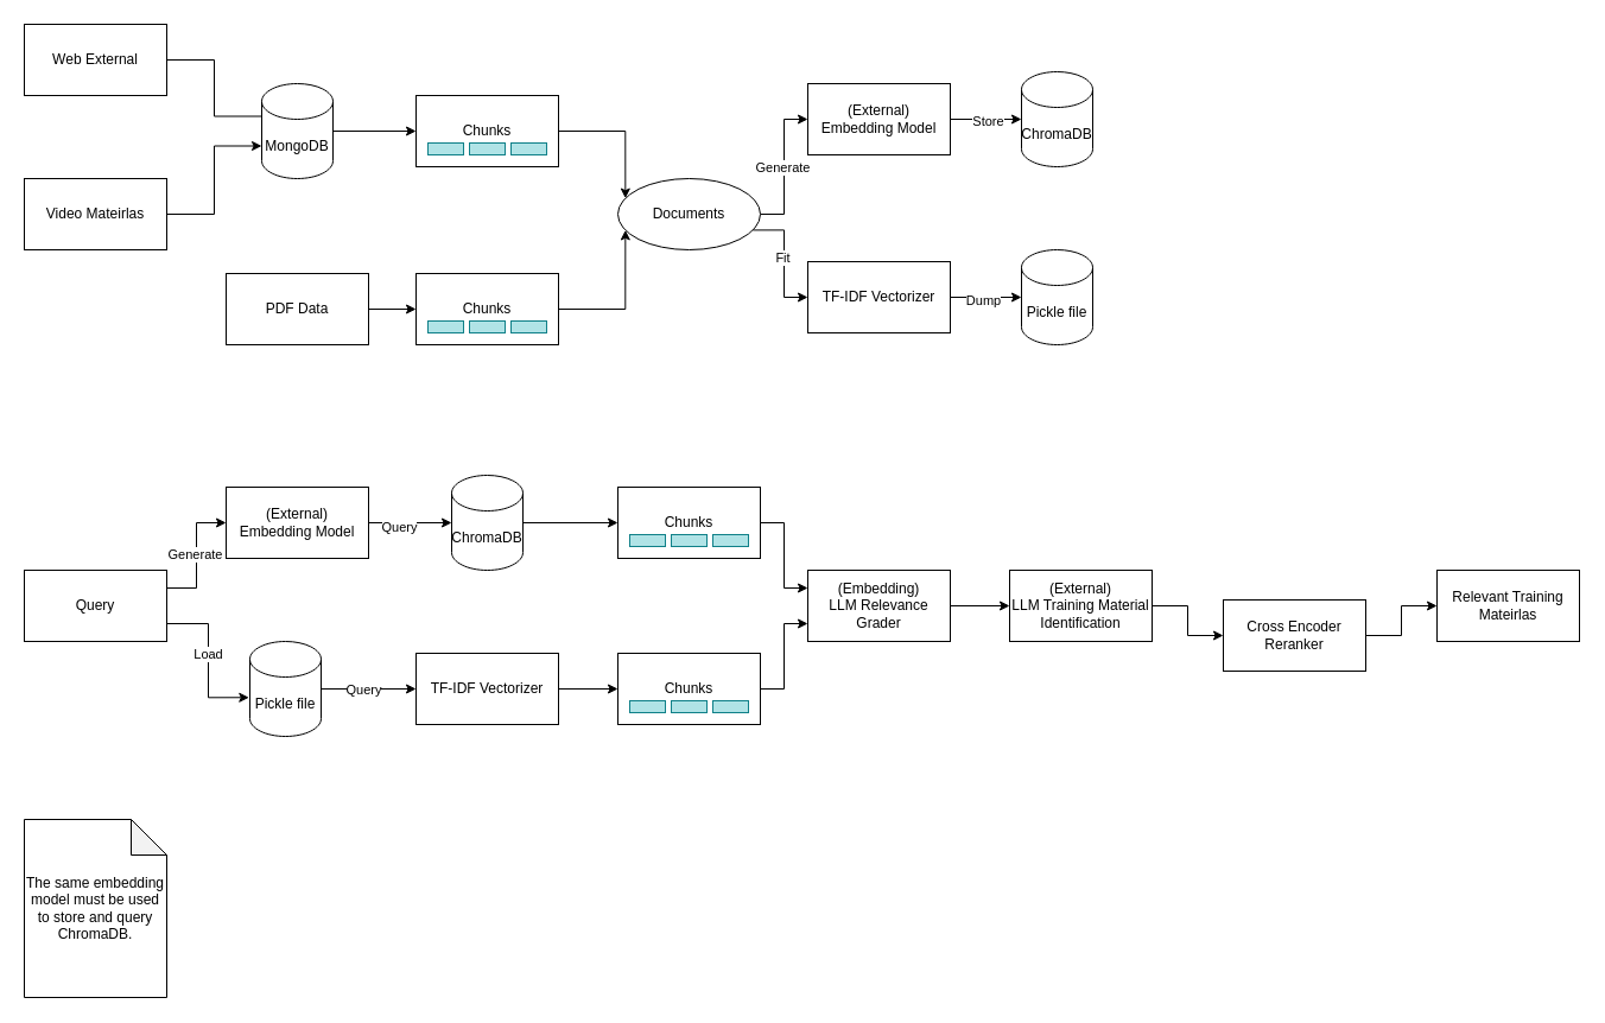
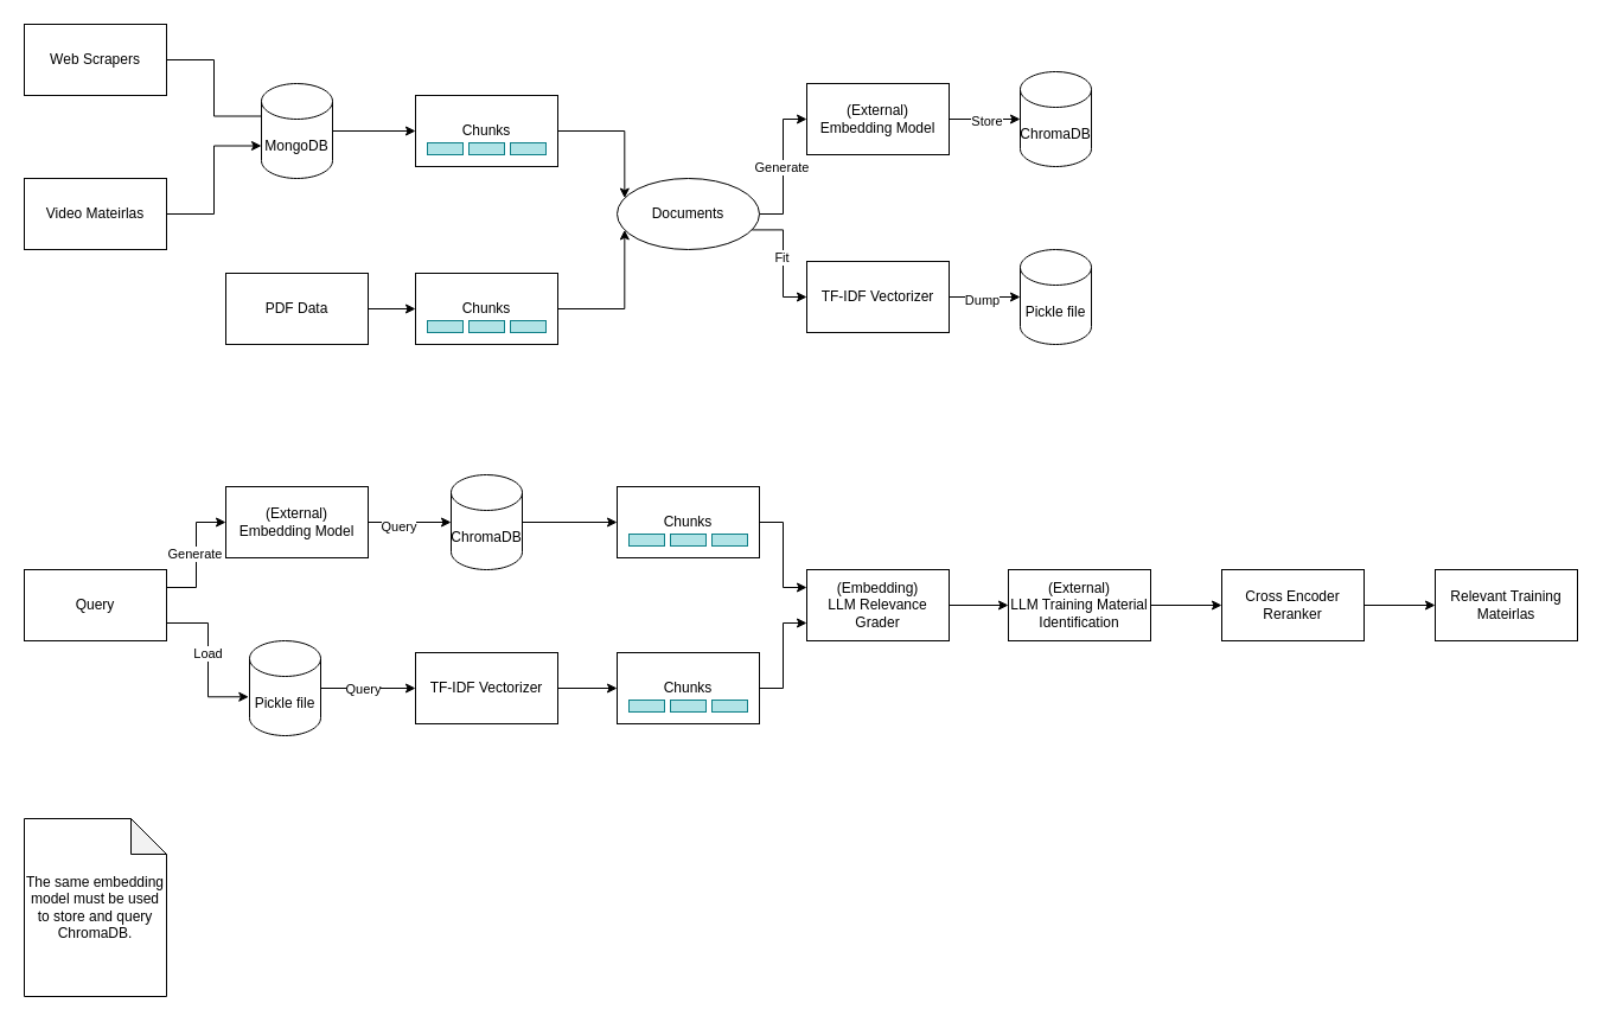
  <mxCell id="0" />
  <mxCell id="1" parent="0" />
  <mxCell id="2" style="edgeStyle=orthogonalEdgeStyle;rounded=0;orthogonalLoop=1;jettySize=auto;html=1;exitX=1;exitY=0.5;exitDx=0;exitDy=0;exitPerimeter=0;" edge="1" parent="1" source="3" target="15"><mxGeometry relative="1" as="geometry" /></mxCell>
  <mxCell id="3" value="MongoDB" style="shape=cylinder3;whiteSpace=wrap;html=1;boundedLbl=1;backgroundOutline=1;size=15;" vertex="1" parent="1"><mxGeometry x="220" y="70" width="60" height="80" as="geometry" /></mxCell>
- <mxCell id="4" value="Web External" style="rounded=0;whiteSpace=wrap;html=1;" vertex="1" parent="1"><mxGeometry x="20" y="20" width="120" height="60" as="geometry" /></mxCell>
+ <mxCell id="4" value="Web Scrapers" style="rounded=0;whiteSpace=wrap;html=1;" vertex="1" parent="1"><mxGeometry x="20" y="20" width="120" height="60" as="geometry" /></mxCell>
  <mxCell id="5" value="Video Mateirlas" style="rounded=0;whiteSpace=wrap;html=1;" vertex="1" parent="1"><mxGeometry x="20" y="150" width="120" height="60" as="geometry" /></mxCell>
  <mxCell id="6" style="edgeStyle=orthogonalEdgeStyle;rounded=0;orthogonalLoop=1;jettySize=auto;html=1;exitX=1;exitY=0.5;exitDx=0;exitDy=0;entryX=0;entryY=0;entryDx=0;entryDy=27.5;entryPerimeter=0;endArrow=none;" edge="1" parent="1" source="4" target="3"><mxGeometry relative="1" as="geometry" /></mxCell>
  <mxCell id="7" style="edgeStyle=orthogonalEdgeStyle;rounded=0;orthogonalLoop=1;jettySize=auto;html=1;exitX=1;exitY=0.5;exitDx=0;exitDy=0;entryX=0;entryY=0;entryDx=0;entryDy=52.5;entryPerimeter=0;" edge="1" parent="1" source="5" target="3"><mxGeometry relative="1" as="geometry" /></mxCell>
  <mxCell id="8" style="edgeStyle=orthogonalEdgeStyle;rounded=0;orthogonalLoop=1;jettySize=auto;html=1;exitX=1;exitY=0.5;exitDx=0;exitDy=0;entryX=0;entryY=0.5;entryDx=0;entryDy=0;" edge="1" parent="1" source="9" target="20"><mxGeometry relative="1" as="geometry" /></mxCell>
  <mxCell id="9" value="PDF Data" style="rounded=0;whiteSpace=wrap;html=1;" vertex="1" parent="1"><mxGeometry x="190" y="230" width="120" height="60" as="geometry" /></mxCell>
  <mxCell id="10" style="edgeStyle=orthogonalEdgeStyle;rounded=0;orthogonalLoop=1;jettySize=auto;html=1;exitX=1;exitY=0.25;exitDx=0;exitDy=0;entryX=0;entryY=0.5;entryDx=0;entryDy=0;" edge="1" parent="1" source="12" target="37"><mxGeometry relative="1" as="geometry" /></mxCell>
  <mxCell id="11" value="Generate" style="edgeLabel;html=1;align=center;verticalAlign=middle;resizable=0;points=[];" vertex="1" connectable="0" parent="10"><mxGeometry x="0.028" y="2" relative="1" as="geometry"><mxPoint as="offset" /></mxGeometry></mxCell>
  <mxCell id="12" value="Query" style="rounded=0;whiteSpace=wrap;html=1;" vertex="1" parent="1"><mxGeometry x="20" y="480" width="120" height="60" as="geometry" /></mxCell>
  <mxCell id="13" value="Relevant Training&lt;div&gt;Mateirlas&lt;/div&gt;" style="rounded=0;whiteSpace=wrap;html=1;" vertex="1" parent="1"><mxGeometry x="1210" y="480" width="120" height="60" as="geometry" /></mxCell>
  <mxCell id="14" style="edgeStyle=orthogonalEdgeStyle;rounded=0;orthogonalLoop=1;jettySize=auto;html=1;exitX=1;exitY=0.5;exitDx=0;exitDy=0;entryX=0;entryY=0.25;entryDx=0;entryDy=0;" edge="1" parent="1" source="15" target="28"><mxGeometry relative="1" as="geometry" /></mxCell>
  <mxCell id="15" value="Chunks" style="rounded=0;whiteSpace=wrap;html=1;" vertex="1" parent="1"><mxGeometry x="350" y="80" width="120" height="60" as="geometry" /></mxCell>
  <mxCell id="16" value="" style="rounded=0;whiteSpace=wrap;html=1;fillColor=#b0e3e6;strokeColor=#0e8088;" vertex="1" parent="1"><mxGeometry x="360" y="120" width="30" height="10" as="geometry" /></mxCell>
  <mxCell id="17" value="" style="rounded=0;whiteSpace=wrap;html=1;fillColor=#b0e3e6;strokeColor=#0e8088;" vertex="1" parent="1"><mxGeometry x="395" y="120" width="30" height="10" as="geometry" /></mxCell>
  <mxCell id="18" value="" style="rounded=0;whiteSpace=wrap;html=1;fillColor=#b0e3e6;strokeColor=#0e8088;" vertex="1" parent="1"><mxGeometry x="430" y="120" width="30" height="10" as="geometry" /></mxCell>
  <mxCell id="19" style="edgeStyle=orthogonalEdgeStyle;rounded=0;orthogonalLoop=1;jettySize=auto;html=1;exitX=1;exitY=0.5;exitDx=0;exitDy=0;entryX=0;entryY=0.75;entryDx=0;entryDy=0;" edge="1" parent="1" source="20" target="28"><mxGeometry relative="1" as="geometry" /></mxCell>
  <mxCell id="20" value="Chunks" style="rounded=0;whiteSpace=wrap;html=1;" vertex="1" parent="1"><mxGeometry x="350" y="230" width="120" height="60" as="geometry" /></mxCell>
  <mxCell id="21" value="" style="rounded=0;whiteSpace=wrap;html=1;fillColor=#b0e3e6;strokeColor=#0e8088;" vertex="1" parent="1"><mxGeometry x="360" y="270" width="30" height="10" as="geometry" /></mxCell>
  <mxCell id="22" value="" style="rounded=0;whiteSpace=wrap;html=1;fillColor=#b0e3e6;strokeColor=#0e8088;" vertex="1" parent="1"><mxGeometry x="395" y="270" width="30" height="10" as="geometry" /></mxCell>
  <mxCell id="23" value="" style="rounded=0;whiteSpace=wrap;html=1;fillColor=#b0e3e6;strokeColor=#0e8088;" vertex="1" parent="1"><mxGeometry x="430" y="270" width="30" height="10" as="geometry" /></mxCell>
  <mxCell id="24" style="edgeStyle=orthogonalEdgeStyle;rounded=0;orthogonalLoop=1;jettySize=auto;html=1;exitX=1;exitY=0.5;exitDx=0;exitDy=0;entryX=0;entryY=0.5;entryDx=0;entryDy=0;" edge="1" parent="1" source="28" target="30"><mxGeometry relative="1" as="geometry" /></mxCell>
  <mxCell id="25" value="Generate" style="edgeLabel;html=1;align=center;verticalAlign=middle;resizable=0;points=[];" vertex="1" connectable="0" parent="24"><mxGeometry x="0.124" y="2" relative="1" as="geometry"><mxPoint y="7" as="offset" /></mxGeometry></mxCell>
  <mxCell id="26" style="edgeStyle=orthogonalEdgeStyle;rounded=0;orthogonalLoop=1;jettySize=auto;html=1;exitX=1;exitY=0.75;exitDx=0;exitDy=0;entryX=0;entryY=0.5;entryDx=0;entryDy=0;" edge="1" parent="1" source="28" target="33"><mxGeometry relative="1" as="geometry" /></mxCell>
  <mxCell id="27" value="Fit" style="edgeLabel;html=1;align=center;verticalAlign=middle;resizable=0;points=[];" vertex="1" connectable="0" parent="26"><mxGeometry x="-0.21" y="-2" relative="1" as="geometry"><mxPoint y="8" as="offset" /></mxGeometry></mxCell>
  <mxCell id="28" value="Documents" style="ellipse;whiteSpace=wrap;html=1;" vertex="1" parent="1"><mxGeometry x="520" y="150" width="120" height="60" as="geometry" /></mxCell>
  <mxCell id="29" value="ChromaDB" style="shape=cylinder3;whiteSpace=wrap;html=1;boundedLbl=1;backgroundOutline=1;size=15;" vertex="1" parent="1"><mxGeometry x="860" y="60" width="60" height="80" as="geometry" /></mxCell>
  <mxCell id="30" value="(External)&lt;div&gt;Embedding Model&lt;/div&gt;" style="rounded=0;whiteSpace=wrap;html=1;" vertex="1" parent="1"><mxGeometry x="680" y="70" width="120" height="60" as="geometry" /></mxCell>
  <mxCell id="31" style="edgeStyle=orthogonalEdgeStyle;rounded=0;orthogonalLoop=1;jettySize=auto;html=1;exitX=1;exitY=0.5;exitDx=0;exitDy=0;entryX=0;entryY=0.5;entryDx=0;entryDy=0;entryPerimeter=0;" edge="1" parent="1" source="30" target="29"><mxGeometry relative="1" as="geometry" /></mxCell>
  <mxCell id="32" value="Store" style="edgeLabel;html=1;align=center;verticalAlign=middle;resizable=0;points=[];" vertex="1" connectable="0" parent="31"><mxGeometry x="0.029" y="-1" relative="1" as="geometry"><mxPoint as="offset" /></mxGeometry></mxCell>
  <mxCell id="33" value="TF-IDF Vectorizer" style="rounded=0;whiteSpace=wrap;html=1;" vertex="1" parent="1"><mxGeometry x="680" y="220" width="120" height="60" as="geometry" /></mxCell>
  <mxCell id="34" value="Pickle file" style="shape=cylinder3;whiteSpace=wrap;html=1;boundedLbl=1;backgroundOutline=1;size=15;" vertex="1" parent="1"><mxGeometry x="860" y="210" width="60" height="80" as="geometry" /></mxCell>
  <mxCell id="35" style="edgeStyle=orthogonalEdgeStyle;rounded=0;orthogonalLoop=1;jettySize=auto;html=1;exitX=1;exitY=0.5;exitDx=0;exitDy=0;entryX=0;entryY=0.5;entryDx=0;entryDy=0;entryPerimeter=0;" edge="1" parent="1" source="33" target="34"><mxGeometry relative="1" as="geometry" /></mxCell>
  <mxCell id="36" value="Dump" style="edgeLabel;html=1;align=center;verticalAlign=middle;resizable=0;points=[];" vertex="1" connectable="0" parent="35"><mxGeometry x="-0.105" y="-2" relative="1" as="geometry"><mxPoint as="offset" /></mxGeometry></mxCell>
  <mxCell id="37" value="(External)&lt;div&gt;Embedding Model&lt;/div&gt;" style="rounded=0;whiteSpace=wrap;html=1;" vertex="1" parent="1"><mxGeometry x="190" y="410" width="120" height="60" as="geometry" /></mxCell>
  <mxCell id="38" style="edgeStyle=orthogonalEdgeStyle;rounded=0;orthogonalLoop=1;jettySize=auto;html=1;exitX=1;exitY=0.5;exitDx=0;exitDy=0;exitPerimeter=0;entryX=0;entryY=0.5;entryDx=0;entryDy=0;" edge="1" parent="1" source="39" target="50"><mxGeometry relative="1" as="geometry" /></mxCell>
  <mxCell id="39" value="ChromaDB" style="shape=cylinder3;whiteSpace=wrap;html=1;boundedLbl=1;backgroundOutline=1;size=15;" vertex="1" parent="1"><mxGeometry x="380" y="400" width="60" height="80" as="geometry" /></mxCell>
  <mxCell id="40" style="edgeStyle=orthogonalEdgeStyle;rounded=0;orthogonalLoop=1;jettySize=auto;html=1;exitX=1;exitY=0.5;exitDx=0;exitDy=0;entryX=0;entryY=0.5;entryDx=0;entryDy=0;entryPerimeter=0;" edge="1" parent="1" source="37" target="39"><mxGeometry relative="1" as="geometry" /></mxCell>
  <mxCell id="41" value="Query" style="edgeLabel;html=1;align=center;verticalAlign=middle;resizable=0;points=[];" vertex="1" connectable="0" parent="40"><mxGeometry x="-0.28" y="-3" relative="1" as="geometry"><mxPoint as="offset" /></mxGeometry></mxCell>
  <mxCell id="42" style="edgeStyle=orthogonalEdgeStyle;rounded=0;orthogonalLoop=1;jettySize=auto;html=1;exitX=1;exitY=0.5;exitDx=0;exitDy=0;exitPerimeter=0;entryX=0;entryY=0.5;entryDx=0;entryDy=0;" edge="1" parent="1" source="44" target="48"><mxGeometry relative="1" as="geometry" /></mxCell>
  <mxCell id="43" value="Query" style="edgeLabel;html=1;align=center;verticalAlign=middle;resizable=0;points=[];" vertex="1" connectable="0" parent="42"><mxGeometry x="-0.238" y="3" relative="1" as="geometry"><mxPoint x="5" y="3" as="offset" /></mxGeometry></mxCell>
  <mxCell id="44" value="Pickle file" style="shape=cylinder3;whiteSpace=wrap;html=1;boundedLbl=1;backgroundOutline=1;size=15;" vertex="1" parent="1"><mxGeometry x="210" y="540" width="60" height="80" as="geometry" /></mxCell>
  <mxCell id="45" style="edgeStyle=orthogonalEdgeStyle;rounded=0;orthogonalLoop=1;jettySize=auto;html=1;exitX=1;exitY=0.75;exitDx=0;exitDy=0;entryX=-0.012;entryY=0.591;entryDx=0;entryDy=0;entryPerimeter=0;" edge="1" parent="1" source="12" target="44"><mxGeometry relative="1" as="geometry" /></mxCell>
  <mxCell id="46" value="Load" style="edgeLabel;html=1;align=center;verticalAlign=middle;resizable=0;points=[];" vertex="1" connectable="0" parent="45"><mxGeometry x="-0.089" y="-1" relative="1" as="geometry"><mxPoint as="offset" /></mxGeometry></mxCell>
  <mxCell id="47" style="edgeStyle=orthogonalEdgeStyle;rounded=0;orthogonalLoop=1;jettySize=auto;html=1;exitX=1;exitY=0.5;exitDx=0;exitDy=0;entryX=0;entryY=0.5;entryDx=0;entryDy=0;" edge="1" parent="1" source="48" target="55"><mxGeometry relative="1" as="geometry" /></mxCell>
  <mxCell id="48" value="TF-IDF Vectorizer" style="rounded=0;whiteSpace=wrap;html=1;" vertex="1" parent="1"><mxGeometry x="350" y="550" width="120" height="60" as="geometry" /></mxCell>
  <mxCell id="49" style="edgeStyle=orthogonalEdgeStyle;rounded=0;orthogonalLoop=1;jettySize=auto;html=1;exitX=1;exitY=0.5;exitDx=0;exitDy=0;entryX=0;entryY=0.25;entryDx=0;entryDy=0;" edge="1" parent="1" source="50" target="60"><mxGeometry relative="1" as="geometry" /></mxCell>
  <mxCell id="50" value="Chunks" style="rounded=0;whiteSpace=wrap;html=1;" vertex="1" parent="1"><mxGeometry x="520" y="410" width="120" height="60" as="geometry" /></mxCell>
  <mxCell id="51" value="" style="rounded=0;whiteSpace=wrap;html=1;fillColor=#b0e3e6;strokeColor=#0e8088;" vertex="1" parent="1"><mxGeometry x="530" y="450" width="30" height="10" as="geometry" /></mxCell>
  <mxCell id="52" value="" style="rounded=0;whiteSpace=wrap;html=1;fillColor=#b0e3e6;strokeColor=#0e8088;" vertex="1" parent="1"><mxGeometry x="565" y="450" width="30" height="10" as="geometry" /></mxCell>
  <mxCell id="53" value="" style="rounded=0;whiteSpace=wrap;html=1;fillColor=#b0e3e6;strokeColor=#0e8088;" vertex="1" parent="1"><mxGeometry x="600" y="450" width="30" height="10" as="geometry" /></mxCell>
  <mxCell id="54" style="edgeStyle=orthogonalEdgeStyle;rounded=0;orthogonalLoop=1;jettySize=auto;html=1;exitX=1;exitY=0.5;exitDx=0;exitDy=0;entryX=0;entryY=0.75;entryDx=0;entryDy=0;" edge="1" parent="1" source="55" target="60"><mxGeometry relative="1" as="geometry" /></mxCell>
  <mxCell id="55" value="Chunks" style="rounded=0;whiteSpace=wrap;html=1;" vertex="1" parent="1"><mxGeometry x="520" y="550" width="120" height="60" as="geometry" /></mxCell>
  <mxCell id="56" value="" style="rounded=0;whiteSpace=wrap;html=1;fillColor=#b0e3e6;strokeColor=#0e8088;" vertex="1" parent="1"><mxGeometry x="530" y="590" width="30" height="10" as="geometry" /></mxCell>
  <mxCell id="57" value="" style="rounded=0;whiteSpace=wrap;html=1;fillColor=#b0e3e6;strokeColor=#0e8088;" vertex="1" parent="1"><mxGeometry x="565" y="590" width="30" height="10" as="geometry" /></mxCell>
  <mxCell id="58" value="" style="rounded=0;whiteSpace=wrap;html=1;fillColor=#b0e3e6;strokeColor=#0e8088;" vertex="1" parent="1"><mxGeometry x="600" y="590" width="30" height="10" as="geometry" /></mxCell>
  <mxCell id="59" style="edgeStyle=orthogonalEdgeStyle;rounded=0;orthogonalLoop=1;jettySize=auto;html=1;exitX=1;exitY=0.5;exitDx=0;exitDy=0;entryX=0;entryY=0.5;entryDx=0;entryDy=0;" edge="1" parent="1" source="60" target="62"><mxGeometry relative="1" as="geometry" /></mxCell>
  <mxCell id="60" value="(Embedding)&lt;div&gt;LLM Relevance Grader&lt;/div&gt;" style="rounded=0;whiteSpace=wrap;html=1;" vertex="1" parent="1"><mxGeometry x="680" y="480" width="120" height="60" as="geometry" /></mxCell>
  <mxCell id="61" style="edgeStyle=orthogonalEdgeStyle;rounded=0;orthogonalLoop=1;jettySize=auto;html=1;exitX=1;exitY=0.5;exitDx=0;exitDy=0;entryX=0;entryY=0.5;entryDx=0;entryDy=0;" edge="1" parent="1" source="62" target="64"><mxGeometry relative="1" as="geometry" /></mxCell>
  <mxCell id="62" value="(External)&lt;div&gt;LLM Training Material Identification&lt;/div&gt;" style="rounded=0;whiteSpace=wrap;html=1;" vertex="1" parent="1"><mxGeometry x="850" y="480" width="120" height="60" as="geometry" /></mxCell>
  <mxCell id="63" style="edgeStyle=orthogonalEdgeStyle;rounded=0;orthogonalLoop=1;jettySize=auto;html=1;exitX=1;exitY=0.5;exitDx=0;exitDy=0;entryX=0;entryY=0.5;entryDx=0;entryDy=0;" edge="1" parent="1" source="64" target="13"><mxGeometry relative="1" as="geometry" /></mxCell>
- <mxCell id="64" value="Cross Encoder Reranker" style="rounded=0;whiteSpace=wrap;html=1;" vertex="1" parent="1"><mxGeometry x="1030" y="505" width="120" height="60" as="geometry" /></mxCell>
+ <mxCell id="64" value="Cross Encoder Reranker" style="rounded=0;whiteSpace=wrap;html=1;" vertex="1" parent="1"><mxGeometry x="1030" y="480" width="120" height="60" as="geometry" /></mxCell>
  <mxCell id="65" value="The same embedding model must be used to store and query ChromaDB." style="shape=note;whiteSpace=wrap;html=1;backgroundOutline=1;darkOpacity=0.05;" vertex="1" parent="1"><mxGeometry x="20" y="690" width="120" height="150" as="geometry" /></mxCell>
